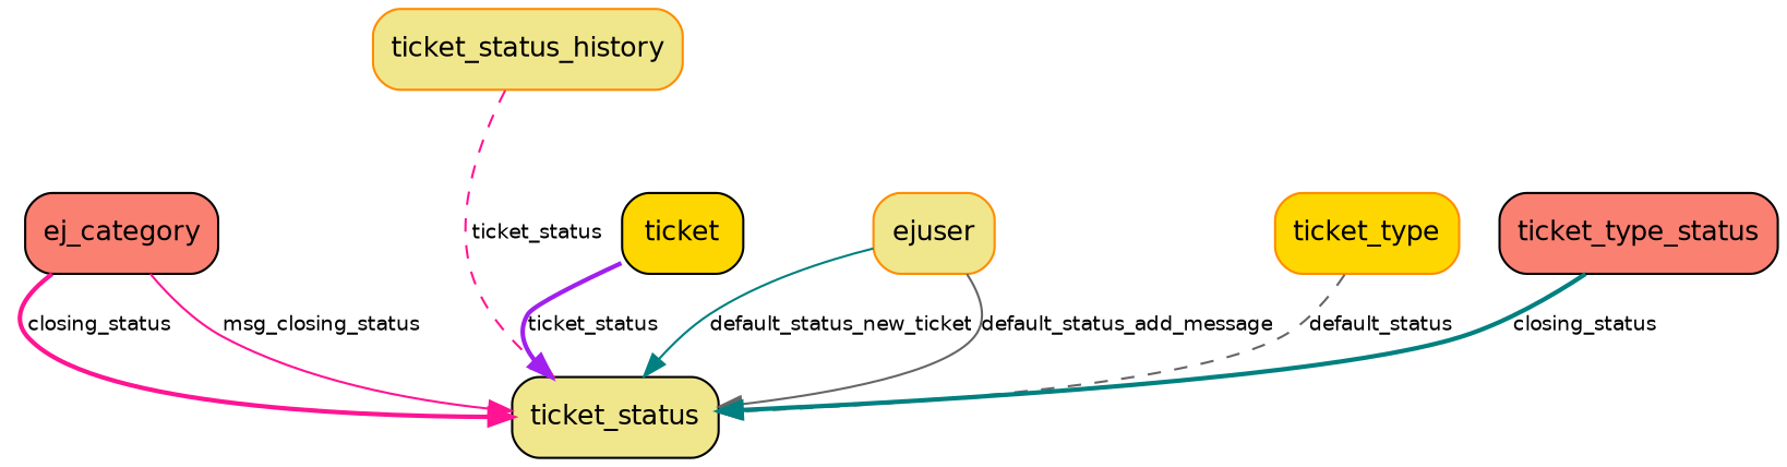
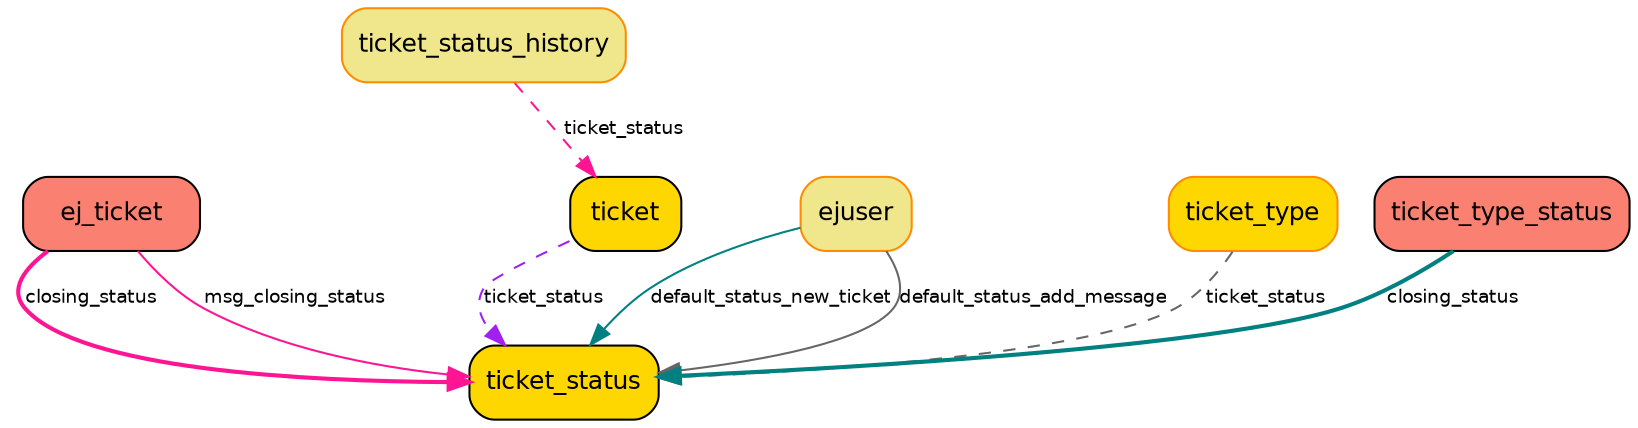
  digraph {
    node [color=black fillcolor=gold fontname=Helvetica fontsize=12 shape=box style="rounded, filled,filled"]
    edge [color=deeppink fontname=Helvetica fontsize=9 style=solid]
-   ticket_status [fillcolor=khaki]
-   ej_category [fillcolor=salmon]
+   ticket_status
+   ej_category [fillcolor=salmon label=ej_ticket]
    ticket_status_history [color=darkorange fillcolor=khaki]
    ticket
    ejuser [color=darkorange fillcolor=khaki]
    ticket_type [color=darkorange]
    ticket_type_status [fillcolor=salmon]
    ej_category -> ticket_status [label=closing_status style=bold]
    ej_category -> ticket_status [label=msg_closing_status]
-   ticket_status_history -> ticket_status [label=ticket_status style=dashed]
-   ticket -> ticket_status [color=purple label=ticket_status style=bold]
+   ticket_status_history -> ticket [label=ticket_status style=dashed]
+   ticket -> ticket_status [color=purple label=ticket_status style=dashed]
    ejuser -> ticket_status [color=teal label=default_status_new_ticket]
    ejuser -> ticket_status [color=gray40 label=default_status_add_message]
-   ticket_type -> ticket_status [color=gray40 label=default_status style=dashed]
+   ticket_type -> ticket_status [color=gray40 label=ticket_status style=dashed]
    ticket_type_status -> ticket_status [color=teal label=closing_status style=bold]
  }
